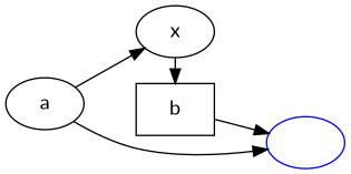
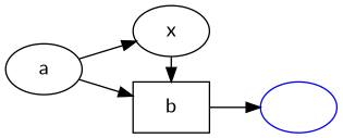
  digraph {
    fontname=Lato
    rankdir=LR
    node [fontname=Lato]
    edge [fontname=Lato]
    b [shape=box]
    x
    n3 [color=blue fontcolor=red fontsize=170141183460469231731687303715884105727 label="hello\nworld"]
    a
    subgraph sub_1 {
      rank=same
      b
      x
    }
    b -> n3
    x -> b
-   a -> n3
+   a -> b
    a -> x
  }
